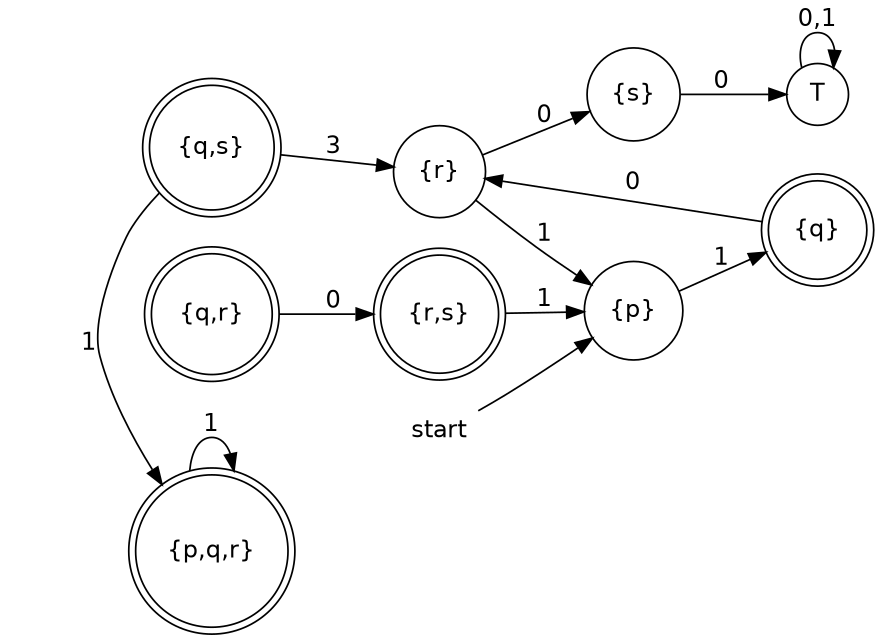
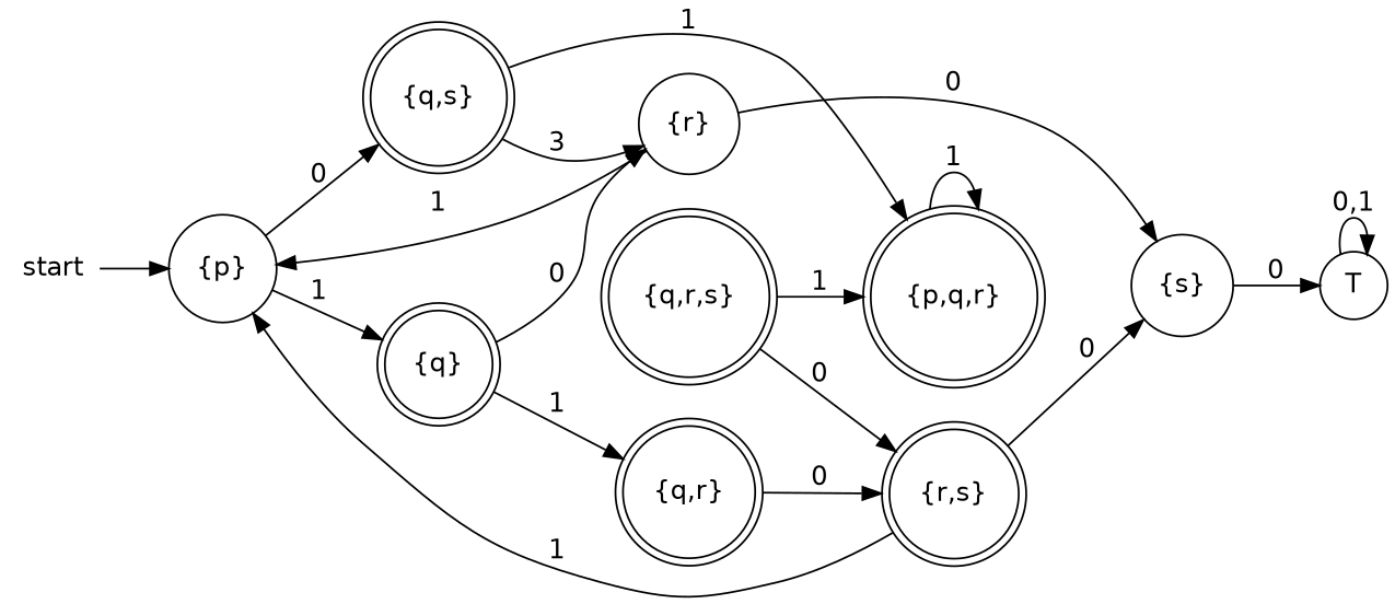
  digraph {
    fontname="DejaVu Sans"
    rankdir=LR
    node [fontname="DejaVu Sans" shape=doublecircle]
    edge [fontname="DejaVu Sans"]
    "{q,s}"
    "{p,q,r}"
    "{r}" [shape=circle]
    "{s}" [shape=circle]
    "{p}" [shape=circle]
    "{q}"
    "{q,r}"
    "{r,s}"
+   "{q,r,s}"
    T [shape=circle]
    start [height=0 shape=none width=0]
    "{q,s}" -> "{p,q,r}" [constraint=false label=1]
    "{q,s}" -> "{r}" [constraint=false label=3]
    "{p,q,r}" -> "{p,q,r}" [constraint=false label=1]
    "{r}" -> "{s}" [label=0]
    "{r}" -> "{p}" [label=1]
    "{s}" -> T [label=0]
+   "{p}" -> "{q,s}" [label=0]
    "{p}" -> "{q}" [label=1]
    "{q}" -> "{r}" [label=0]
+   "{q}" -> "{q,r}" [label=1]
    "{q,r}" -> "{r,s}" [label=0]
+   "{r,s}" -> "{s}" [label=0]
    "{r,s}" -> "{p}" [label=1]
+   "{q,r,s}" -> "{p,q,r}" [label=1]
+   "{q,r,s}" -> "{r,s}" [label=0]
    T -> T [label="0,1"]
    start -> "{p}"
  }
